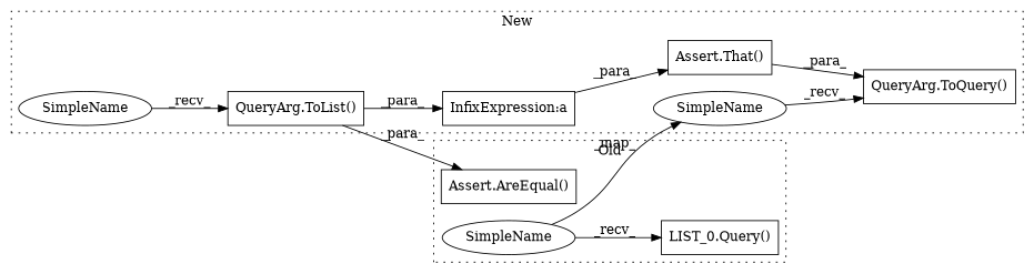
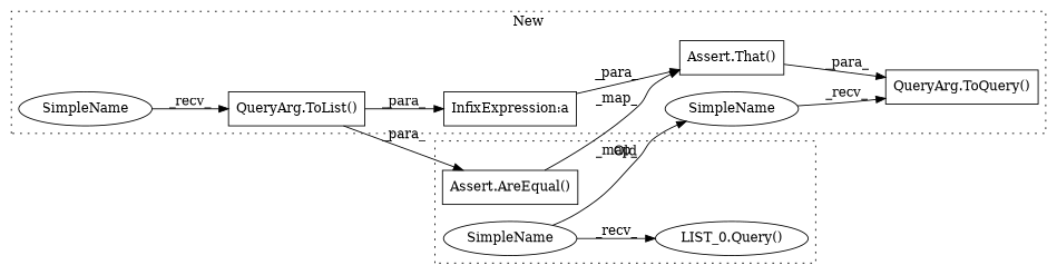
  digraph {
    rankdir=LR
    node [a=32 l=3 shape=box]
    n1 [l="9,1" label="Assert.AreEqual()" s="4576,4613"]
-   n2 [l=7 label="LIST_0.Query()" s=4592]
+   n2 [l=7 label="LIST_0.Query()" s=4592 shape=ellipse]
    n3 [a=42 l=6 label=SimpleName s=4585 shape=ellipse]
    n4 [l="5,1" label="Assert.That()" s="5926,6011"]
    n5 [l=8 label="QueryArg.ToList()" s=5991]
    n6 [l=9 label="QueryArg.ToQuery()" s=5935]
    n7 [a=27 l=1 label="InfixExpression:a" s=5999]
    n8 [a=42 label=SimpleName s=5987 shape=ellipse]
    n9 [a=42 label=SimpleName s=5931 shape=ellipse]
    subgraph cluster_1 {
      label=Old
      style=dotted
      n1
      n2
      n3
    }
    subgraph cluster_2 {
      label=New
      style=dotted
      n4
      n5
      n6
      n7
      n8
      n9
    }
+   n1 -> n4 [label=_map_]
    n3 -> n2 [label=_recv_]
    n3 -> n9 [label=_map_]
    n4 -> n6 [label=_para_]
    n5 -> n1 [label=_para_]
    n5 -> n7 [label=_para_]
    n7 -> n4 [label=_para_]
    n8 -> n5 [label=_recv_]
    n9 -> n6 [label=_recv_]
  }
